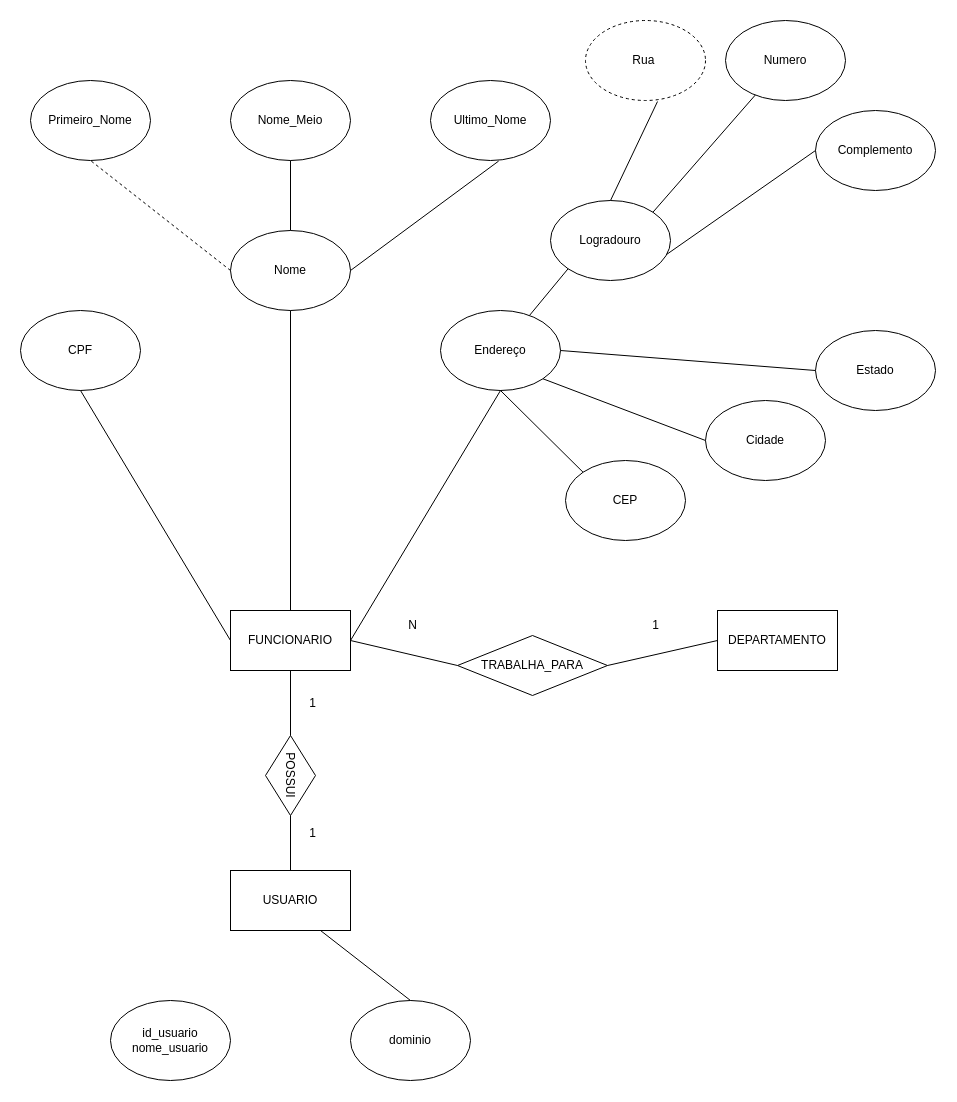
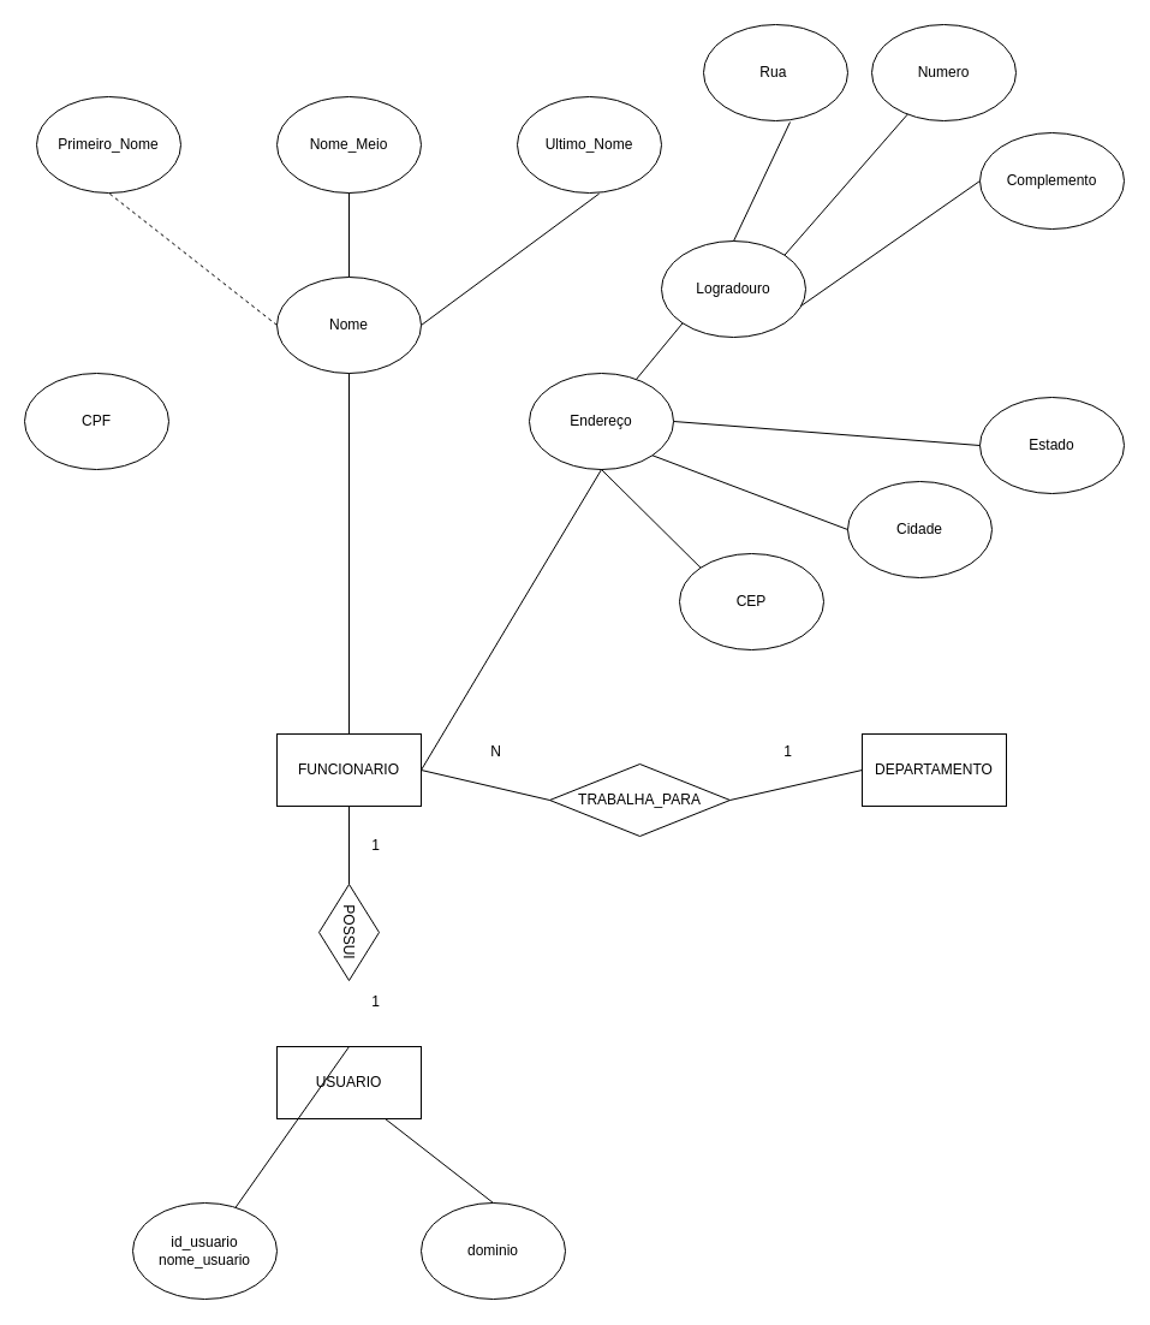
  <mxCell id="0" />
  <mxCell id="1" parent="0" />
  <mxCell id="2" value="FUNCIONARIO" style="rounded=0;whiteSpace=wrap;html=1;" vertex="1" parent="1"><mxGeometry x="230" y="610" width="120" height="60" as="geometry" /></mxCell>
  <mxCell id="3" value="Nome" style="ellipse;whiteSpace=wrap;html=1;" vertex="1" parent="1"><mxGeometry x="230" y="230" width="120" height="80" as="geometry" /></mxCell>
  <mxCell id="4" value="Nome_Meio" style="ellipse;whiteSpace=wrap;html=1;" vertex="1" parent="1"><mxGeometry x="230" y="80" width="120" height="80" as="geometry" /></mxCell>
  <mxCell id="5" value="Ultimo_Nome" style="ellipse;whiteSpace=wrap;html=1;" vertex="1" parent="1"><mxGeometry x="430" y="80" width="120" height="80" as="geometry" /></mxCell>
  <mxCell id="6" value="Primeiro_Nome" style="ellipse;whiteSpace=wrap;html=1;" vertex="1" parent="1"><mxGeometry x="30" y="80" width="120" height="80" as="geometry" /></mxCell>
  <mxCell id="7" value="CPF" style="ellipse;whiteSpace=wrap;html=1;" vertex="1" parent="1"><mxGeometry x="20" y="310" width="120" height="80" as="geometry" /></mxCell>
  <mxCell id="8" value="" style="endArrow=none;html=1;entryX=0.5;entryY=1;entryDx=0;entryDy=0;exitX=0.5;exitY=0;exitDx=0;exitDy=0;" edge="1" parent="1" source="3" target="4"><mxGeometry width="50" height="50" relative="1" as="geometry"><mxPoint x="280" y="230" as="sourcePoint" /><mxPoint x="330" y="180" as="targetPoint" /></mxGeometry></mxCell>
  <mxCell id="9" value="" style="endArrow=none;html=1;entryX=0.568;entryY=1.007;entryDx=0;entryDy=0;exitX=1;exitY=0.5;exitDx=0;exitDy=0;entryPerimeter=0;" edge="1" parent="1" source="3" target="5"><mxGeometry width="50" height="50" relative="1" as="geometry"><mxPoint x="300" y="240" as="sourcePoint" /><mxPoint x="300" y="170" as="targetPoint" /></mxGeometry></mxCell>
  <mxCell id="10" value="" style="endArrow=none;html=1;entryX=0.5;entryY=1;entryDx=0;entryDy=0;exitX=0;exitY=0.5;exitDx=0;exitDy=0;dashed=1;" edge="1" parent="1" source="3" target="6"><mxGeometry width="50" height="50" relative="1" as="geometry"><mxPoint x="310" y="250" as="sourcePoint" /><mxPoint x="310" y="180" as="targetPoint" /></mxGeometry></mxCell>
  <mxCell id="11" value="" style="endArrow=none;html=1;entryX=0.5;entryY=1;entryDx=0;entryDy=0;exitX=0.5;exitY=0;exitDx=0;exitDy=0;" edge="1" parent="1" source="2" target="3"><mxGeometry width="50" height="50" relative="1" as="geometry"><mxPoint x="289.64" y="390" as="sourcePoint" /><mxPoint x="289.64" y="320" as="targetPoint" /></mxGeometry></mxCell>
- <mxCell id="12" value="" style="endArrow=none;html=1;entryX=0.5;entryY=1;entryDx=0;entryDy=0;exitX=0;exitY=0.5;exitDx=0;exitDy=0;" edge="1" parent="1" source="2" target="7"><mxGeometry width="50" height="50" relative="1" as="geometry"><mxPoint x="280" y="420" as="sourcePoint" /><mxPoint x="330" y="370" as="targetPoint" /></mxGeometry></mxCell>
  <mxCell id="13" value="Endereço" style="ellipse;whiteSpace=wrap;html=1;" vertex="1" parent="1"><mxGeometry x="440" y="310" width="120" height="80" as="geometry" /></mxCell>
  <mxCell id="14" value="" style="endArrow=none;html=1;entryX=0.5;entryY=1;entryDx=0;entryDy=0;exitX=1;exitY=0.5;exitDx=0;exitDy=0;" edge="1" parent="1" source="2" target="13"><mxGeometry width="50" height="50" relative="1" as="geometry"><mxPoint x="280" y="350" as="sourcePoint" /><mxPoint x="330" y="300" as="targetPoint" /></mxGeometry></mxCell>
  <mxCell id="15" value="Logradouro" style="ellipse;whiteSpace=wrap;html=1;" vertex="1" parent="1"><mxGeometry x="550" y="200" width="120" height="80" as="geometry" /></mxCell>
  <mxCell id="16" value="" style="endArrow=none;html=1;entryX=0;entryY=1;entryDx=0;entryDy=0;" edge="1" parent="1" source="13" target="15"><mxGeometry width="50" height="50" relative="1" as="geometry"><mxPoint x="550" y="270" as="sourcePoint" /><mxPoint x="600" y="220" as="targetPoint" /></mxGeometry></mxCell>
- <mxCell id="17" value="Rua&amp;nbsp;" style="ellipse;whiteSpace=wrap;html=1;dashed=1;" vertex="1" parent="1"><mxGeometry x="585" y="20" width="120" height="80" as="geometry" /></mxCell>
+ <mxCell id="17" value="Rua&amp;nbsp;" style="ellipse;whiteSpace=wrap;html=1;" vertex="1" parent="1"><mxGeometry x="585" y="20" width="120" height="80" as="geometry" /></mxCell>
  <mxCell id="18" value="Complemento" style="ellipse;whiteSpace=wrap;html=1;" vertex="1" parent="1"><mxGeometry x="815" y="110" width="120" height="80" as="geometry" /></mxCell>
  <mxCell id="19" value="Numero" style="ellipse;whiteSpace=wrap;html=1;" vertex="1" parent="1"><mxGeometry x="725" y="20" width="120" height="80" as="geometry" /></mxCell>
  <mxCell id="20" value="" style="endArrow=none;html=1;entryX=0.6;entryY=1.013;entryDx=0;entryDy=0;entryPerimeter=0;exitX=0.5;exitY=0;exitDx=0;exitDy=0;" edge="1" parent="1" source="15" target="17"><mxGeometry width="50" height="50" relative="1" as="geometry"><mxPoint x="625" y="220" as="sourcePoint" /><mxPoint x="675" y="170" as="targetPoint" /></mxGeometry></mxCell>
  <mxCell id="21" value="" style="endArrow=none;html=1;exitX=1;exitY=0;exitDx=0;exitDy=0;" edge="1" parent="1" source="15" target="19"><mxGeometry width="50" height="50" relative="1" as="geometry"><mxPoint x="662" y="212" as="sourcePoint" /><mxPoint x="717" y="171" as="targetPoint" /></mxGeometry></mxCell>
  <mxCell id="22" value="" style="endArrow=none;html=1;entryX=0;entryY=0.5;entryDx=0;entryDy=0;exitX=0.967;exitY=0.675;exitDx=0;exitDy=0;exitPerimeter=0;" edge="1" parent="1" source="15" target="18"><mxGeometry width="50" height="50" relative="1" as="geometry"><mxPoint x="672" y="222" as="sourcePoint" /><mxPoint x="727" y="181" as="targetPoint" /></mxGeometry></mxCell>
  <mxCell id="23" value="Cidade" style="ellipse;whiteSpace=wrap;html=1;" vertex="1" parent="1"><mxGeometry x="705" y="400" width="120" height="80" as="geometry" /></mxCell>
  <mxCell id="24" value="Estado" style="ellipse;whiteSpace=wrap;html=1;" vertex="1" parent="1"><mxGeometry x="815" y="330" width="120" height="80" as="geometry" /></mxCell>
  <mxCell id="25" value="CEP" style="ellipse;whiteSpace=wrap;html=1;" vertex="1" parent="1"><mxGeometry x="565" y="460" width="120" height="80" as="geometry" /></mxCell>
  <mxCell id="26" value="" style="endArrow=none;html=1;entryX=0.5;entryY=1;entryDx=0;entryDy=0;exitX=0;exitY=0;exitDx=0;exitDy=0;" edge="1" parent="1" source="25" target="13"><mxGeometry width="50" height="50" relative="1" as="geometry"><mxPoint x="645" y="430" as="sourcePoint" /><mxPoint x="695" y="380" as="targetPoint" /></mxGeometry></mxCell>
  <mxCell id="27" value="" style="endArrow=none;html=1;entryX=1;entryY=1;entryDx=0;entryDy=0;exitX=0;exitY=0.5;exitDx=0;exitDy=0;" edge="1" parent="1" source="23" target="13"><mxGeometry width="50" height="50" relative="1" as="geometry"><mxPoint x="645" y="430" as="sourcePoint" /><mxPoint x="695" y="380" as="targetPoint" /></mxGeometry></mxCell>
  <mxCell id="28" value="" style="endArrow=none;html=1;entryX=0;entryY=0.5;entryDx=0;entryDy=0;exitX=1;exitY=0.5;exitDx=0;exitDy=0;" edge="1" parent="1" source="13" target="24"><mxGeometry width="50" height="50" relative="1" as="geometry"><mxPoint x="645" y="430" as="sourcePoint" /><mxPoint x="695" y="380" as="targetPoint" /></mxGeometry></mxCell>
  <mxCell id="29" value="DEPARTAMENTO" style="rounded=0;whiteSpace=wrap;html=1;" vertex="1" parent="1"><mxGeometry x="717" y="610" width="120" height="60" as="geometry" /></mxCell>
  <mxCell id="30" value="TRABALHA_PARA" style="rhombus;whiteSpace=wrap;html=1;" vertex="1" parent="1"><mxGeometry x="457" y="635" width="150" height="60" as="geometry" /></mxCell>
  <mxCell id="31" value="" style="endArrow=none;html=1;entryX=0;entryY=0.5;entryDx=0;entryDy=0;exitX=1;exitY=0.5;exitDx=0;exitDy=0;" edge="1" parent="1" source="30" target="29"><mxGeometry width="50" height="50" relative="1" as="geometry"><mxPoint x="597" y="690" as="sourcePoint" /><mxPoint x="647" y="640" as="targetPoint" /></mxGeometry></mxCell>
  <mxCell id="32" value="" style="endArrow=none;html=1;exitX=1;exitY=0.5;exitDx=0;exitDy=0;entryX=0;entryY=0.5;entryDx=0;entryDy=0;" edge="1" parent="1" source="2" target="30"><mxGeometry width="50" height="50" relative="1" as="geometry"><mxPoint x="377" y="660" as="sourcePoint" /><mxPoint x="437" y="670" as="targetPoint" /></mxGeometry></mxCell>
  <mxCell id="33" value="N" style="text;html=1;align=center;verticalAlign=middle;resizable=0;points=[];autosize=1;strokeColor=none;fillColor=none;" vertex="1" parent="1"><mxGeometry x="397" y="610" width="30" height="30" as="geometry" /></mxCell>
  <mxCell id="34" value="1" style="text;html=1;align=center;verticalAlign=middle;resizable=0;points=[];autosize=1;strokeColor=none;fillColor=none;" vertex="1" parent="1"><mxGeometry x="640" y="610" width="30" height="30" as="geometry" /></mxCell>
  <mxCell id="35" value="USUARIO" style="rounded=0;whiteSpace=wrap;html=1;" vertex="1" parent="1"><mxGeometry x="230" y="870" width="120" height="60" as="geometry" /></mxCell>
  <mxCell id="36" value="POSSUI" style="rhombus;whiteSpace=wrap;html=1;rotation=90;" vertex="1" parent="1"><mxGeometry x="250" y="750" width="80" height="50" as="geometry" /></mxCell>
  <mxCell id="37" value="" style="endArrow=none;html=1;entryX=0.5;entryY=1;entryDx=0;entryDy=0;exitX=0;exitY=0.5;exitDx=0;exitDy=0;" edge="1" parent="1" source="36" target="2"><mxGeometry width="50" height="50" relative="1" as="geometry"><mxPoint x="607" y="840" as="sourcePoint" /><mxPoint x="657" y="790" as="targetPoint" /></mxGeometry></mxCell>
- <mxCell id="38" value="" style="endArrow=none;html=1;entryX=1;entryY=0.5;entryDx=0;entryDy=0;exitX=0.5;exitY=0;exitDx=0;exitDy=0;" edge="1" parent="1" source="35" target="36"><mxGeometry width="50" height="50" relative="1" as="geometry"><mxPoint x="607" y="840" as="sourcePoint" /><mxPoint x="657" y="790" as="targetPoint" /></mxGeometry></mxCell>
+ <mxCell id="38" value="" style="endArrow=none;html=1;exitX=0.5;exitY=0;exitDx=0;exitDy=0;" edge="1" parent="1" source="35" target="40"><mxGeometry width="50" height="50" relative="1" as="geometry"><mxPoint x="607" y="840" as="sourcePoint" /><mxPoint x="657" y="790" as="targetPoint" /></mxGeometry></mxCell>
  <mxCell id="39" value="dominio" style="ellipse;whiteSpace=wrap;html=1;" vertex="1" parent="1"><mxGeometry x="350" y="1000" width="120" height="80" as="geometry" /></mxCell>
  <mxCell id="40" value="&lt;div style=&quot;&quot;&gt;&lt;span style=&quot;background-color: transparent;&quot;&gt;id_usuario&lt;/span&gt;&lt;/div&gt;&lt;div style=&quot;&quot;&gt;nome_usuario&lt;/div&gt;" style="ellipse;whiteSpace=wrap;html=1;align=center;" vertex="1" parent="1"><mxGeometry x="110" y="1000" width="120" height="80" as="geometry" /></mxCell>
  <mxCell id="41" value="" style="endArrow=none;html=1;entryX=0.5;entryY=0;entryDx=0;entryDy=0;exitX=0.75;exitY=1;exitDx=0;exitDy=0;" edge="1" parent="1" source="35" target="39"><mxGeometry width="50" height="50" relative="1" as="geometry"><mxPoint x="180" y="1010" as="sourcePoint" /><mxPoint x="270" y="940" as="targetPoint" /></mxGeometry></mxCell>
  <mxCell id="42" value="1" style="text;html=1;align=center;verticalAlign=middle;resizable=0;points=[];autosize=1;strokeColor=none;fillColor=none;" vertex="1" parent="1"><mxGeometry x="297" y="688" width="30" height="30" as="geometry" /></mxCell>
  <mxCell id="43" value="1" style="text;html=1;align=center;verticalAlign=middle;resizable=0;points=[];autosize=1;strokeColor=none;fillColor=none;" vertex="1" parent="1"><mxGeometry x="297" y="818" width="30" height="30" as="geometry" /></mxCell>
